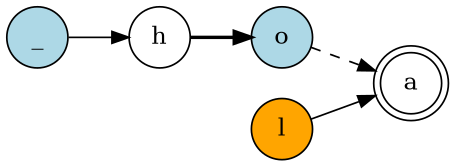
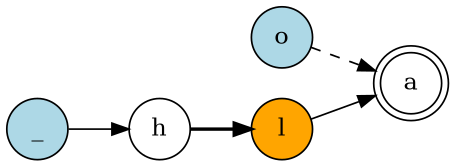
  digraph {
    rankdir=LR
    node [color=black fillcolor=white shape=circle style=filled]
    edge [style=solid]
    a [shape=doublecircle]
    _ [fillcolor=lightblue]
    h
    o [fillcolor=lightblue]
    l [fillcolor=orange]
    _ -> h
-   h -> o [style=bold]
+   h -> l [style=bold]
    o -> a [style=dashed]
    l -> a
  }
